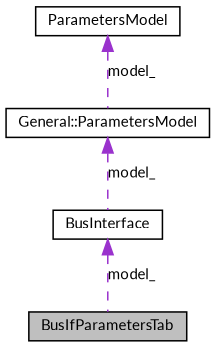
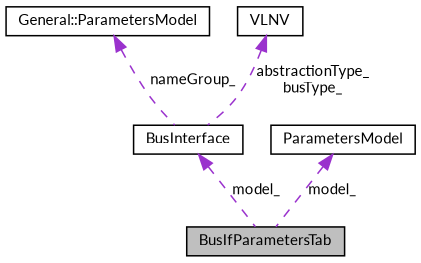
  digraph {
    fontname=Lato
    node [color=black fontname=Lato fontsize=10 shape=record]
    edge [color=darkorchid3 dir=back fontname=Lato fontsize=10 labelfontname=FreeSans labelfontsize=10 style=dashed]
    n1 [fillcolor=grey75 fontcolor=black height=0.2 label=BusIfParametersTab style=filled width=0.4]
    n2 [height=0.2 label=BusInterface width=0.4]
    n3 [height=0.2 label="General::ParametersModel" width=0.4]
+   n4 [height=0.2 label=VLNV width=0.4]
    n5 [height=0.2 label=ParametersModel width=0.4]
    n2 -> n1 [label=model_]
-   n3 -> n2 [label=model_]
-   n5 -> n3 [label=model_]
+   n3 -> n2 [label=nameGroup_]
+   n4 -> n2 [label="abstractionType_\nbusType_"]
+   n5 -> n1 [label=model_]
  }
